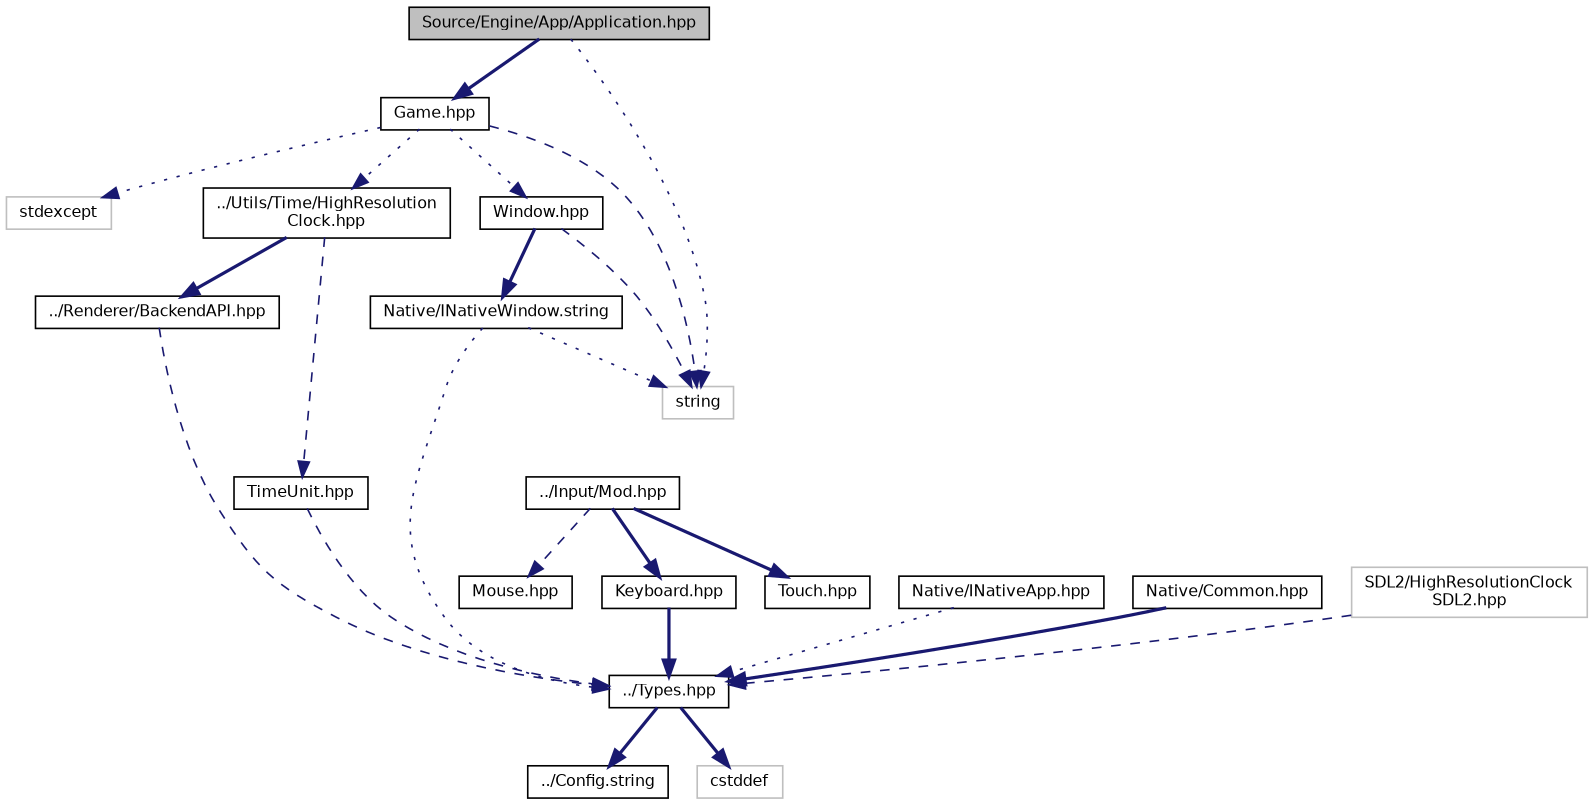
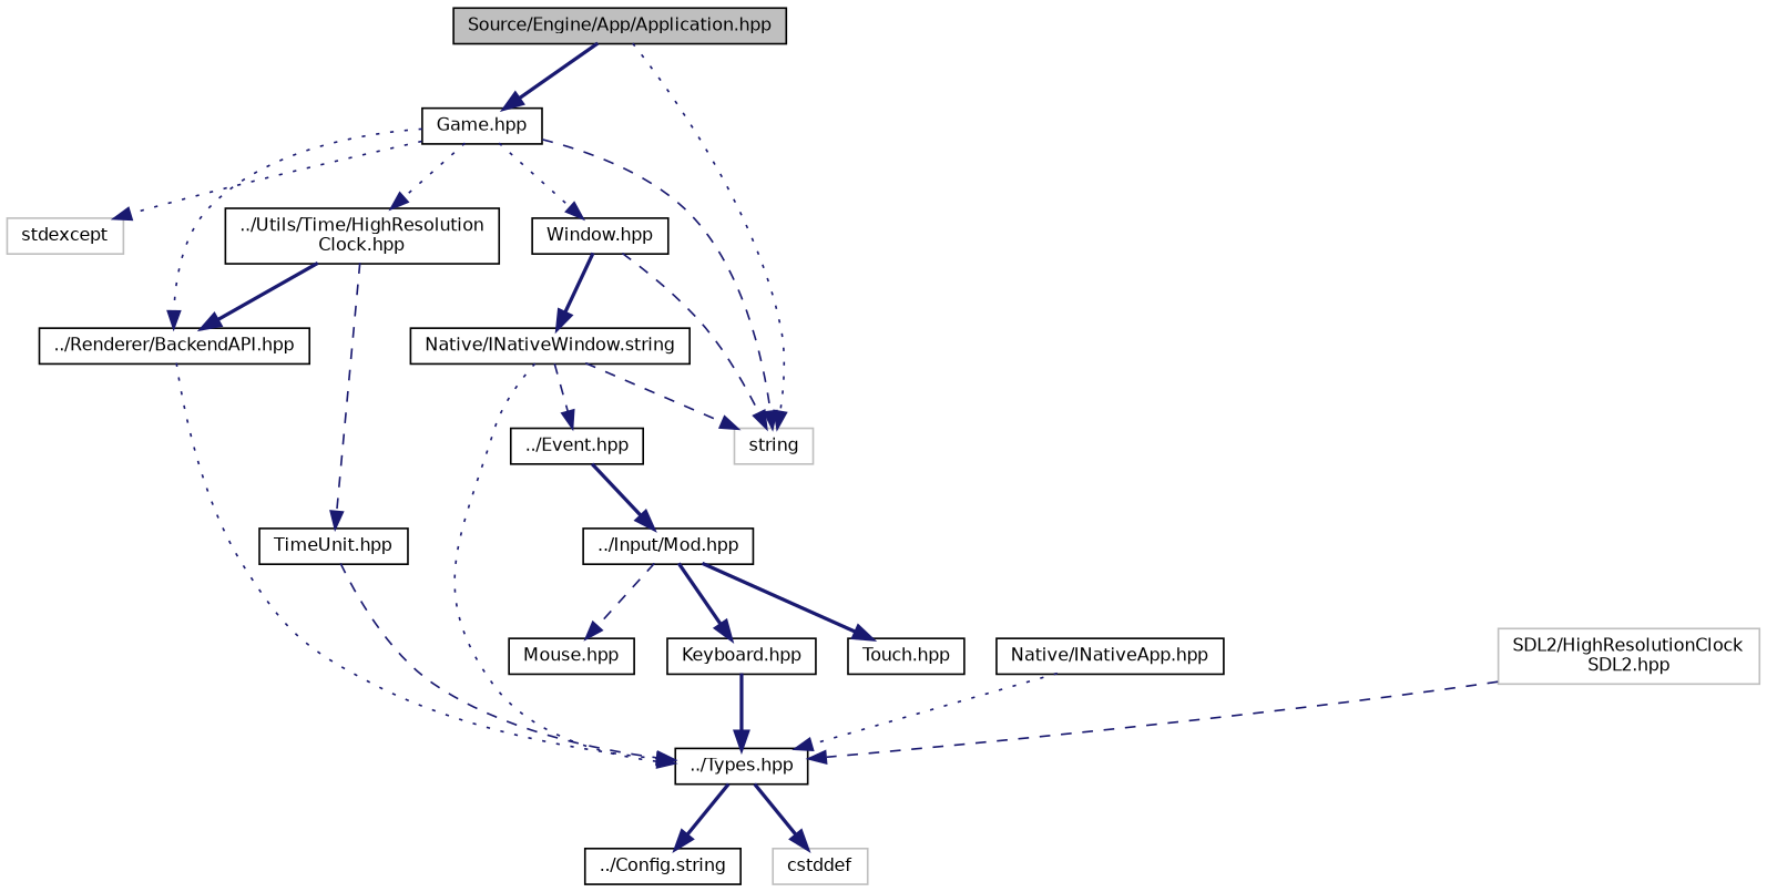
  digraph {
    node [color=black fillcolor=white fontname=Helvetica fontsize=10 shape=record style=filled]
    edge [color=midnightblue fontname=Helvetica fontsize=10 labelfontname=Helvetica labelfontsize=10 style=bold]
    n1 [fillcolor=grey75 fontcolor=black height=0.2 label="Source/Engine/App/Application.hpp" width=0.4]
    n2 [height=0.2 label="Game.hpp" width=0.4]
    n3 [color=grey75 height=0.2 label=string width=0.4]
    n4 [color=grey75 height=0.2 label=stdexcept width=0.4]
    n5 [height=0.2 label="../Renderer/BackendAPI.hpp" width=0.4]
    n6 [height=0.2 label="../Utils/Time/HighResolution\lClock.hpp" width=0.4]
    n7 [height=0.2 label="Window.hpp" width=0.4]
    n8 [height=0.2 label="Native/INativeApp.hpp" width=0.4]
    n9 [height=0.2 label="../Types.hpp" width=0.4]
    n10 [height=0.2 label="TimeUnit.hpp" width=0.4]
    n11 [height=0.2 label="Native/INativeWindow.string" width=0.4]
    n12 [height=0.2 label="../Config.string" width=0.4]
    n13 [color=grey75 height=0.2 label=cstddef width=0.4]
-   n14 [height=0.2 label="Native/Common.hpp" width=0.4]
    n15 [color=grey75 height=0.2 label="SDL2/HighResolutionClock\lSDL2.hpp" width=0.4]
+   n16 [height=0.2 label="../Event.hpp" width=0.4]
    n17 [height=0.2 label="../Input/Mod.hpp" width=0.4]
    n18 [height=0.2 label="Mouse.hpp" width=0.4]
    n19 [height=0.2 label="Keyboard.hpp" width=0.4]
    n20 [height=0.2 label="Touch.hpp" width=0.4]
    n1 -> n2
    n1 -> n3 [style=dotted]
    n2 -> n3 [style=dashed]
    n2 -> n4 [style=dotted]
+   n2 -> n5 [style=dotted]
    n2 -> n6 [style=dotted]
    n2 -> n7 [style=dotted]
-   n5 -> n9 [style=dashed]
+   n5 -> n9 [style=dotted]
    n6 -> n5
    n6 -> n10 [style=dashed]
    n7 -> n3 [style=dashed]
    n7 -> n11
    n8 -> n9 [style=dotted]
    n9 -> n12
    n9 -> n13
    n10 -> n9 [style=dashed]
-   n11 -> n3 [style=dotted]
+   n11 -> n3 [style=dashed]
    n11 -> n9 [style=dotted]
-   n14 -> n9
+   n11 -> n16 [style=dashed]
    n15 -> n9 [style=dashed]
+   n16 -> n17
    n17 -> n18 [style=dashed]
    n17 -> n19
    n17 -> n20
    n19 -> n9
  }
